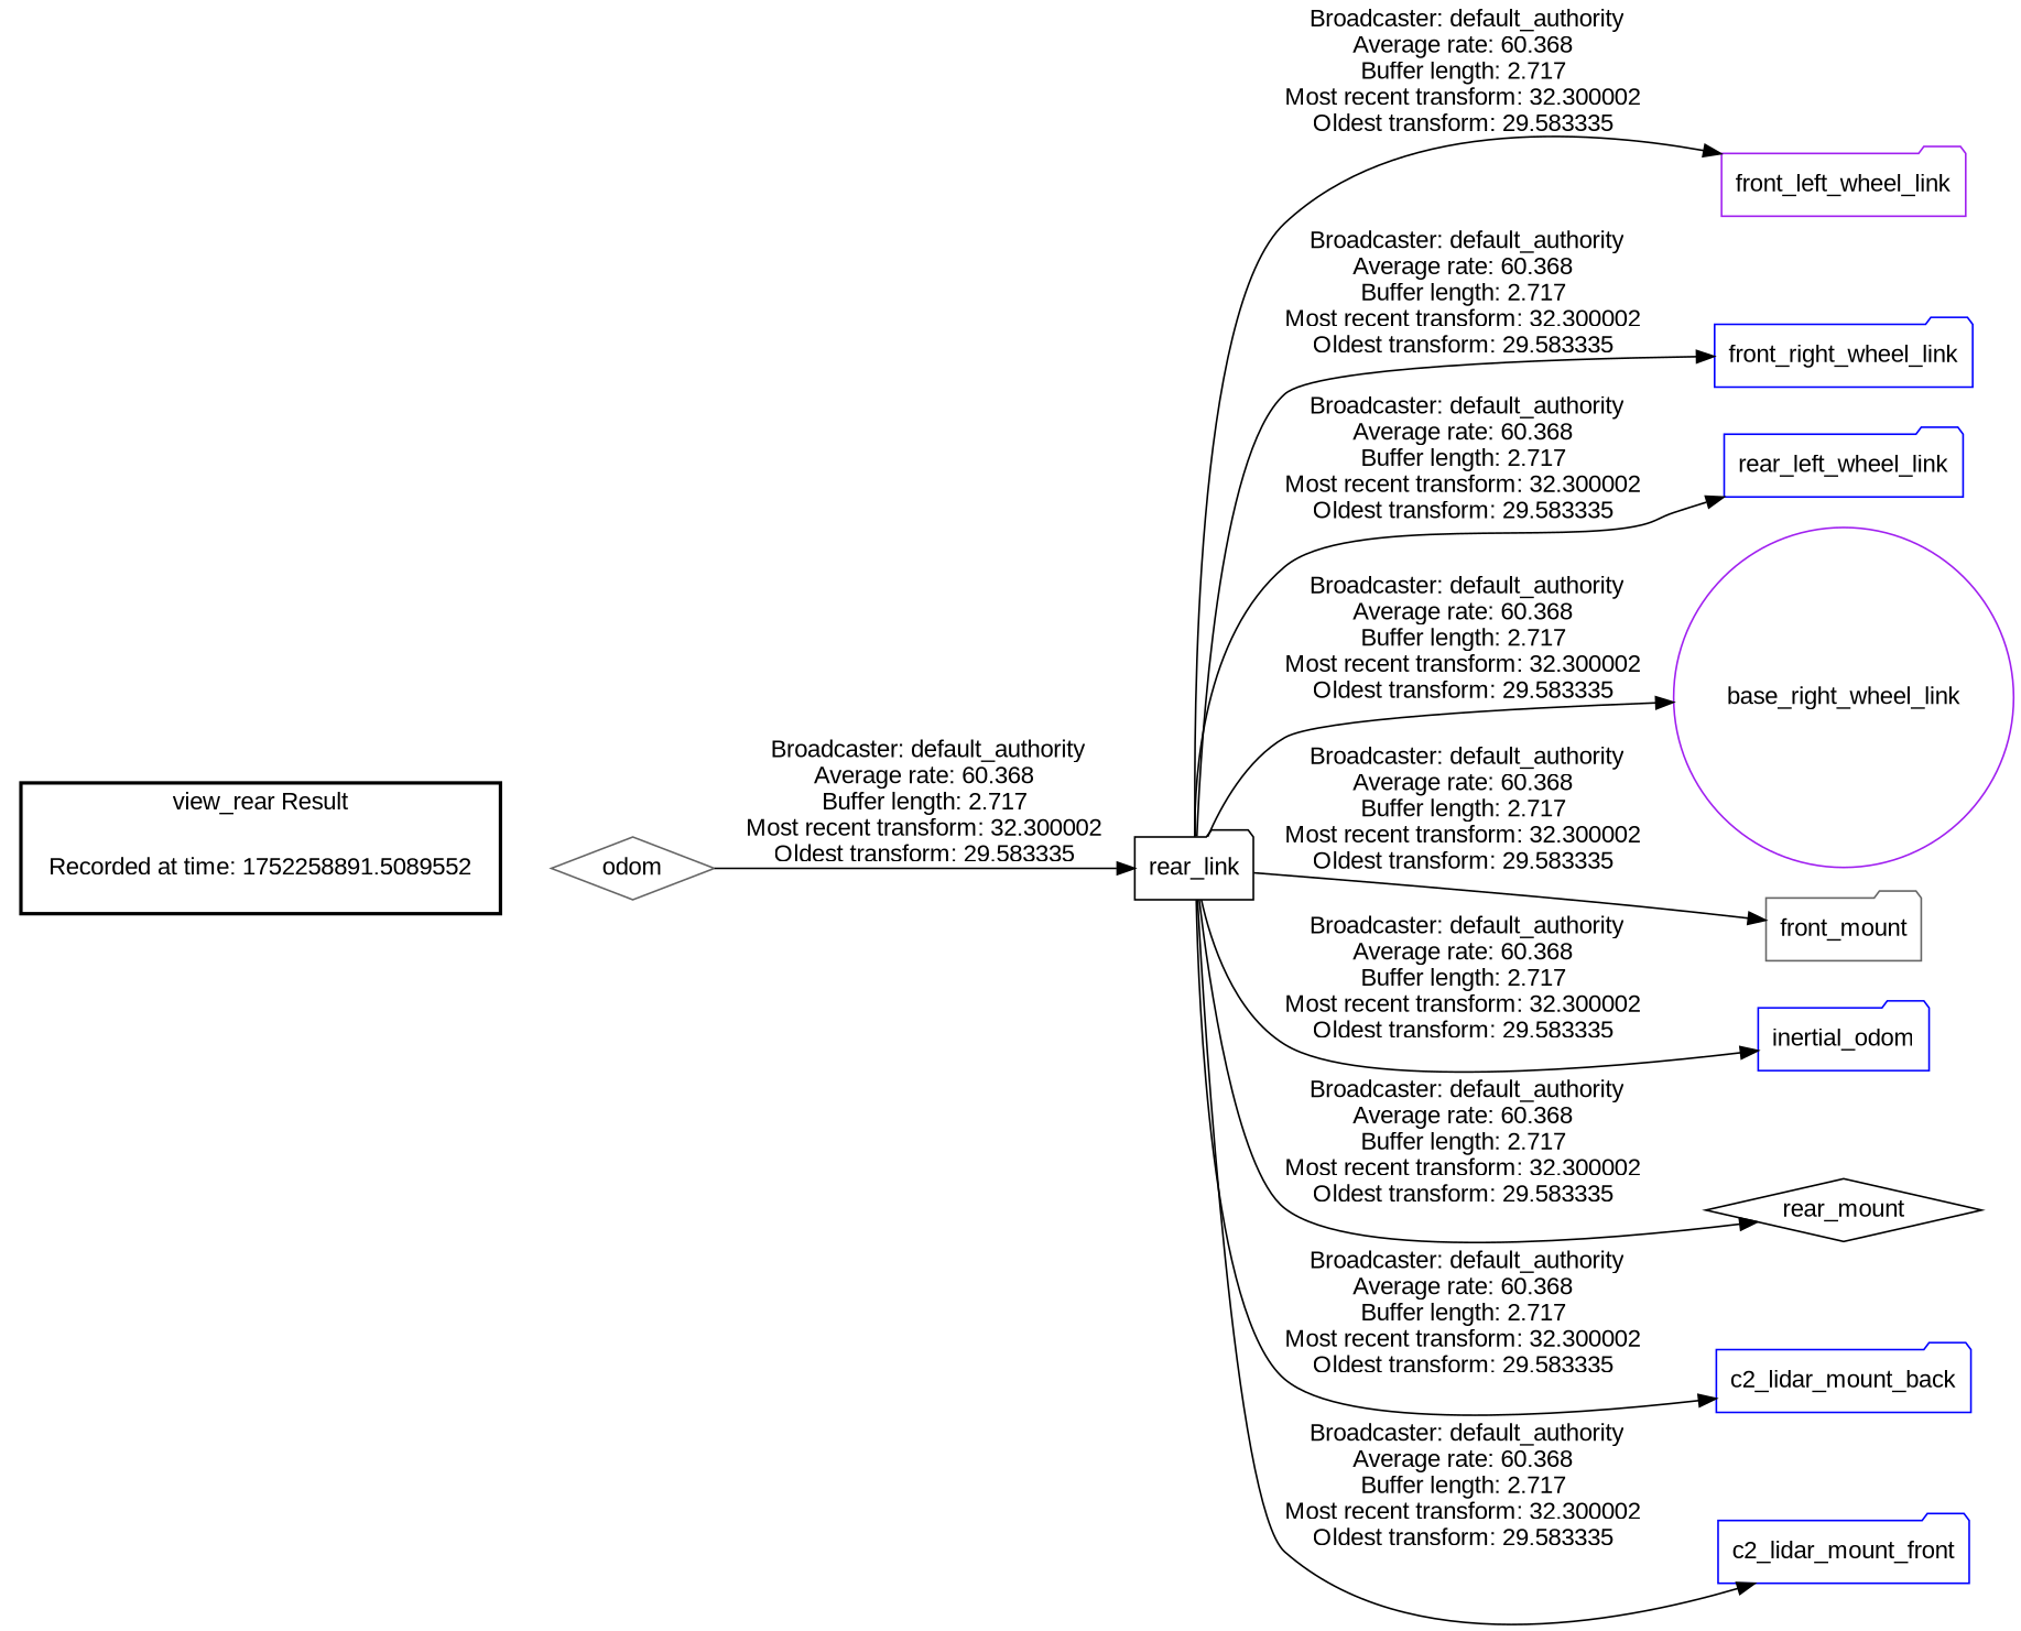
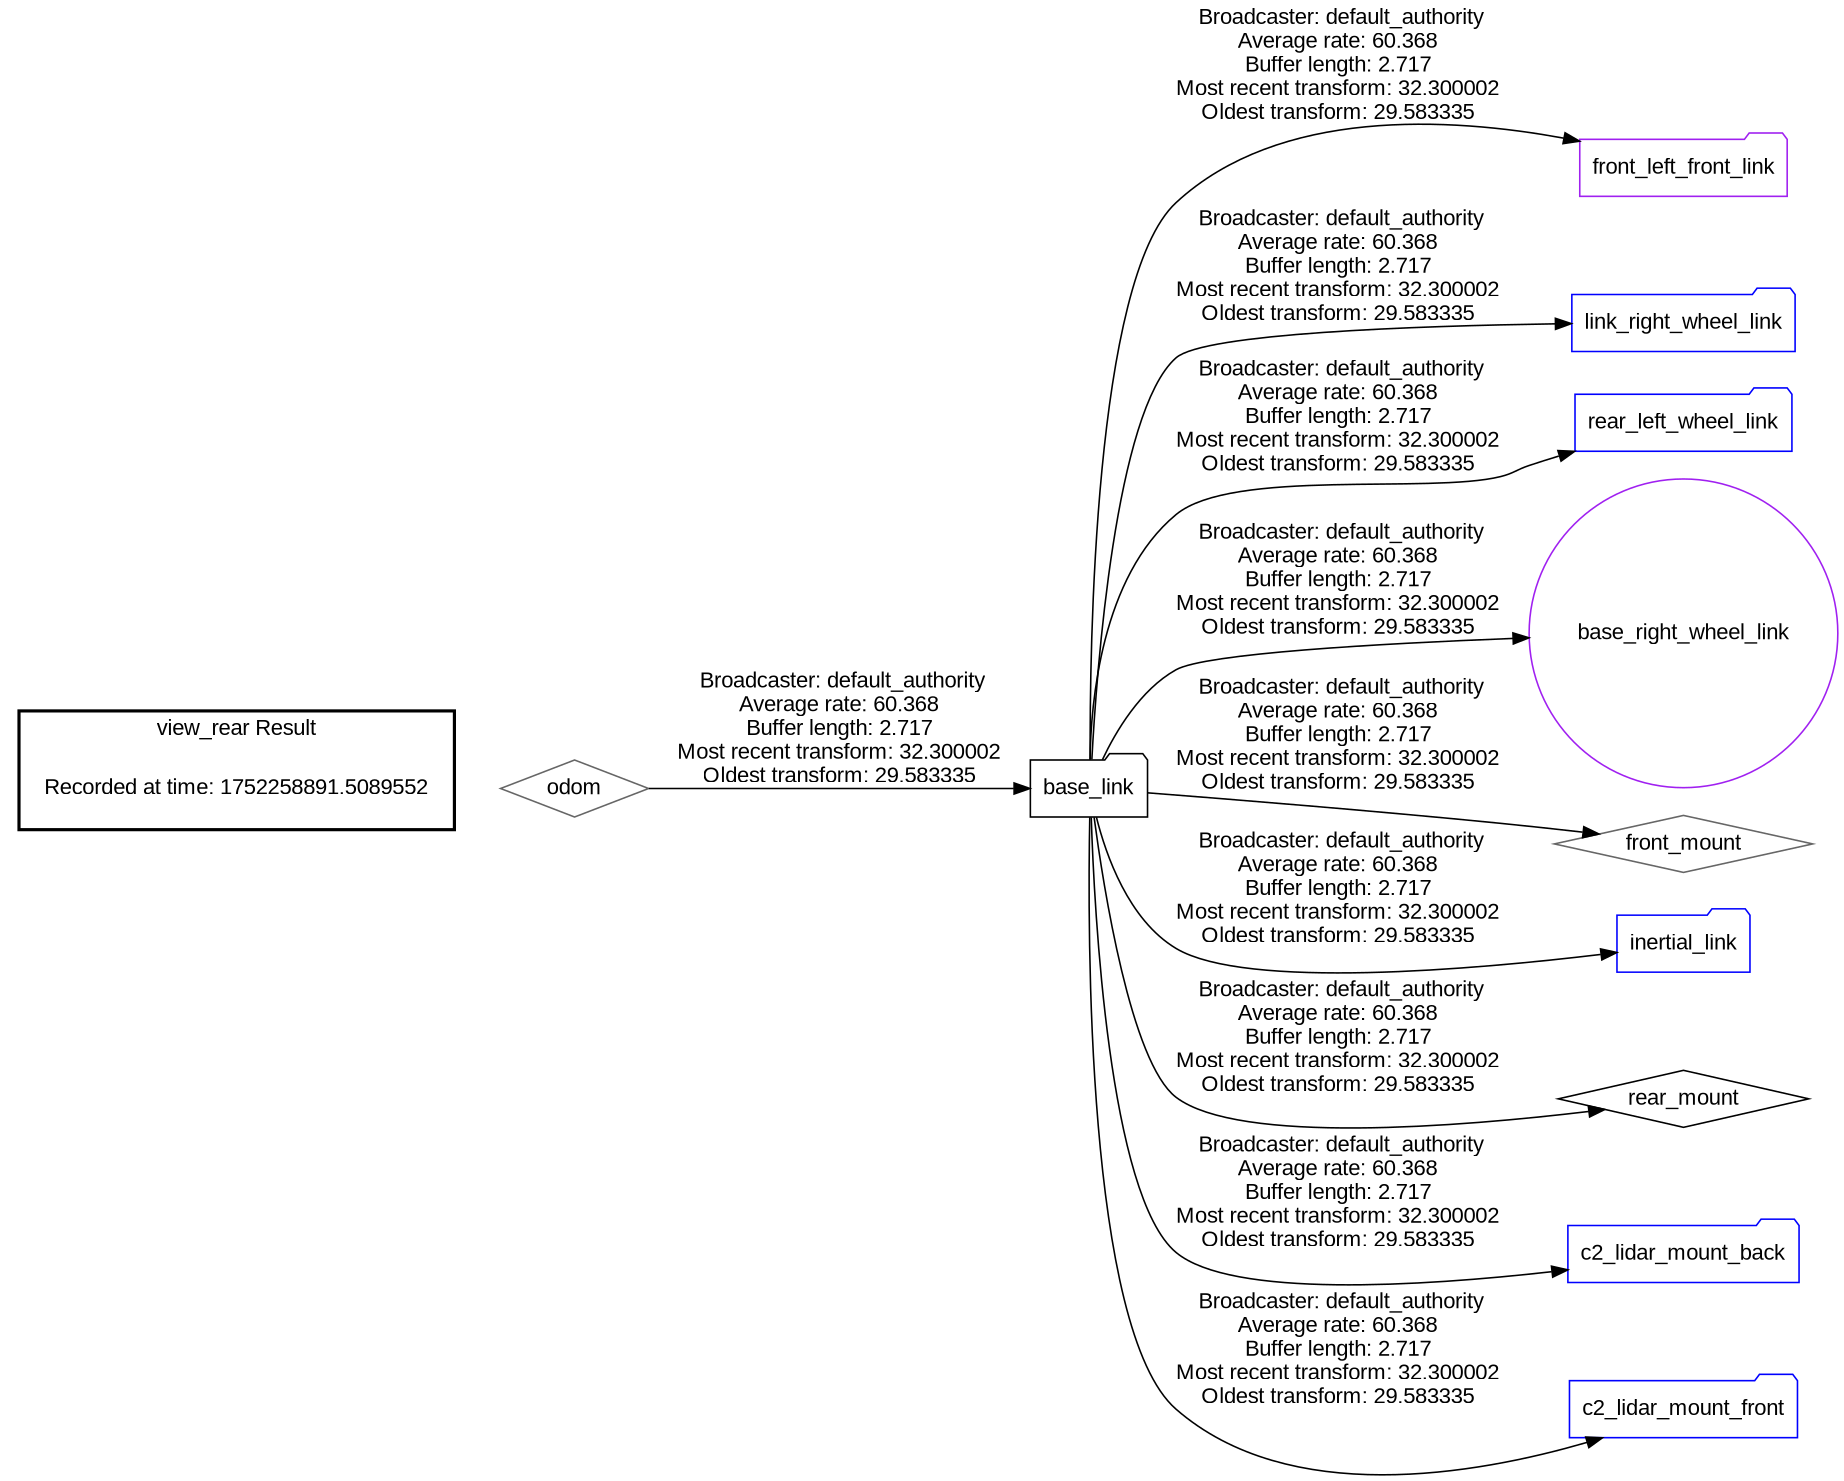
  digraph {
    fontname="Liberation Sans"
    rankdir=LR
    node [color=blue fontname="Liberation Sans" shape=folder]
    edge [fontname="Liberation Sans"]
    "Recorded at time: 1752258891.5089552" [color=black shape=plaintext]
    odom [color=gray40 shape=diamond]
-   base_link [color=black label=rear_link]
-   front_left_wheel_link [color=purple]
-   front_right_wheel_link
+   base_link [color=black]
+   front_left_wheel_link [color=purple label=front_left_front_link]
+   front_right_wheel_link [label=link_right_wheel_link]
    rear_left_wheel_link
    n7 [color=purple label=base_right_wheel_link shape=circle]
-   front_mount [color=gray40]
-   inertial_link [label=inertial_odom]
+   front_mount [color=gray40 shape=diamond]
+   inertial_link
    rear_mount [color=black shape=diamond]
    c2_lidar_mount_back
    c2_lidar_mount_front
    subgraph cluster_1 {
      color=black
      label="view_rear Result"
      style=bold
      "Recorded at time: 1752258891.5089552"
    }
    "Recorded at time: 1752258891.5089552" -> odom [style=invis]
    odom -> base_link [label=" Broadcaster: default_authority\nAverage rate: 60.368\nBuffer length: 2.717\nMost recent transform: 32.300002\nOldest transform: 29.583335\n"]
    base_link -> front_left_wheel_link [label=" Broadcaster: default_authority\nAverage rate: 60.368\nBuffer length: 2.717\nMost recent transform: 32.300002\nOldest transform: 29.583335\n"]
    base_link -> front_right_wheel_link [label=" Broadcaster: default_authority\nAverage rate: 60.368\nBuffer length: 2.717\nMost recent transform: 32.300002\nOldest transform: 29.583335\n"]
    base_link -> rear_left_wheel_link [label=" Broadcaster: default_authority\nAverage rate: 60.368\nBuffer length: 2.717\nMost recent transform: 32.300002\nOldest transform: 29.583335\n"]
    base_link -> n7 [label=" Broadcaster: default_authority\nAverage rate: 60.368\nBuffer length: 2.717\nMost recent transform: 32.300002\nOldest transform: 29.583335\n"]
    base_link -> front_mount [label=" Broadcaster: default_authority\nAverage rate: 60.368\nBuffer length: 2.717\nMost recent transform: 32.300002\nOldest transform: 29.583335\n"]
    base_link -> inertial_link [label=" Broadcaster: default_authority\nAverage rate: 60.368\nBuffer length: 2.717\nMost recent transform: 32.300002\nOldest transform: 29.583335\n"]
    base_link -> rear_mount [label=" Broadcaster: default_authority\nAverage rate: 60.368\nBuffer length: 2.717\nMost recent transform: 32.300002\nOldest transform: 29.583335\n"]
    base_link -> c2_lidar_mount_back [label=" Broadcaster: default_authority\nAverage rate: 60.368\nBuffer length: 2.717\nMost recent transform: 32.300002\nOldest transform: 29.583335\n"]
    base_link -> c2_lidar_mount_front [label=" Broadcaster: default_authority\nAverage rate: 60.368\nBuffer length: 2.717\nMost recent transform: 32.300002\nOldest transform: 29.583335\n"]
  }
